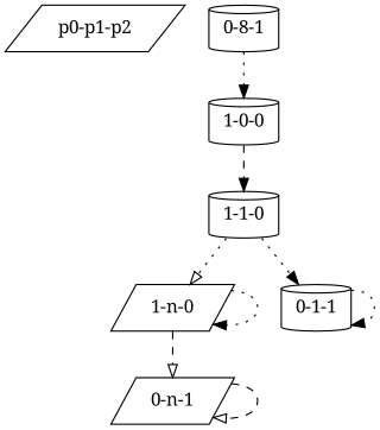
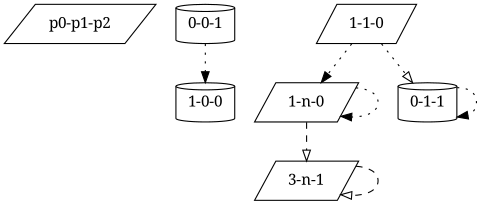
  digraph {
    fontname="Noto Serif"
    node [fontname="Noto Serif" shape=parallelogram]
    edge [arrowhead=normal fontname="Noto Serif" style=dotted]
    "p0-p1-p2"
    "1-0-0" [shape=cylinder]
-   "1-1-0" [shape=cylinder]
+   "1-1-0"
    "1-n-0"
    "0-1-1" [shape=cylinder]
-   "0-0-1" [shape=cylinder label="0-8-1"]
-   "0-n-1"
-   "1-0-0" -> "1-1-0" [style=dashed]
-   "1-1-0" -> "1-n-0" [arrowhead=onormal]
-   "1-1-0" -> "0-1-1"
+   "0-0-1" [shape=cylinder]
+   "0-n-1" [label="3-n-1"]
+   "1-1-0" -> "1-n-0"
+   "1-1-0" -> "0-1-1" [arrowhead=onormal]
    "1-n-0" -> "1-n-0"
    "1-n-0" -> "0-n-1" [arrowhead=onormal style=dashed]
    "0-1-1" -> "0-1-1"
    "0-0-1" -> "1-0-0"
    "0-n-1" -> "0-n-1" [arrowhead=onormal style=dashed]
  }
